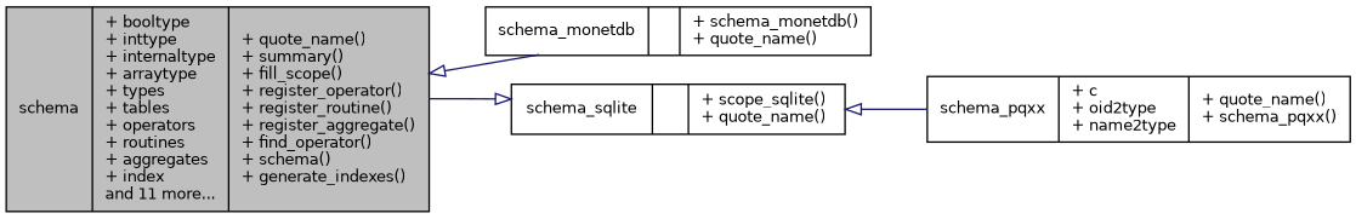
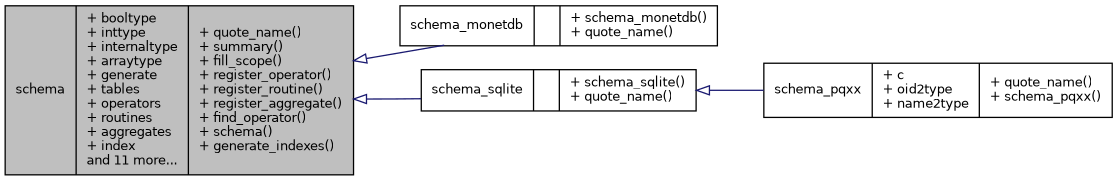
  digraph {
    rankdir=LR
    node [color=black fillcolor=white fontname=Helvetica fontsize=10 shape=record style=filled]
    edge [arrowtail=onormal color=midnightblue dir=back fontname=Helvetica fontsize=10 labelfontname=Helvetica labelfontsize=10 style=solid]
-   n1 [fillcolor=grey75 fontcolor=black height=0.2 label="{schema\n|+ booltype\l+ inttype\l+ internaltype\l+ arraytype\l+ types\l+ tables\l+ operators\l+ routines\l+ aggregates\l+ index\land 11 more...\l|+ quote_name()\l+ summary()\l+ fill_scope()\l+ register_operator()\l+ register_routine()\l+ register_aggregate()\l+ find_operator()\l+ schema()\l+ generate_indexes()\l}" width=0.4]
+   n1 [fillcolor=grey75 fontcolor=black height=0.2 label="{schema\n|+ booltype\l+ inttype\l+ internaltype\l+ arraytype\l+ generate\l+ tables\l+ operators\l+ routines\l+ aggregates\l+ index\land 11 more...\l|+ quote_name()\l+ summary()\l+ fill_scope()\l+ register_operator()\l+ register_routine()\l+ register_aggregate()\l+ find_operator()\l+ schema()\l+ generate_indexes()\l}" width=0.4]
    n2 [height=0.2 label="{schema_monetdb\n||+ schema_monetdb()\l+ quote_name()\l}" width=0.4]
-   n3 [height=0.2 label="{schema_sqlite\n||+ scope_sqlite()\l+ quote_name()\l}" width=0.4]
+   n3 [height=0.2 label="{schema_sqlite\n||+ schema_sqlite()\l+ quote_name()\l}" width=0.4]
    n4 [height=0.2 label="{schema_pqxx\n|+ c\l+ oid2type\l+ name2type\l|+ quote_name()\l+ schema_pqxx()\l}" width=0.4]
    n1 -> n2
-   n3 -> n1
+   n1 -> n3
    n3 -> n4
  }
